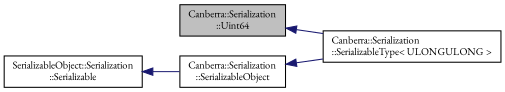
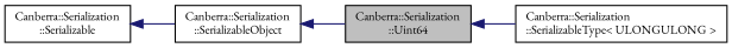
  digraph {
    fontname="EB Garamond"
    rankdir=LR
    node [color=black fillcolor=white fontname="EB Garamond" fontsize=10 shape=record style=filled]
    edge [color=midnightblue dir=back fontname="EB Garamond" fontsize=10 labelfontname=Helvetica labelfontsize=10 style=solid]
    n1 [fillcolor=grey75 fontcolor=black height=0.2 label="Canberra::Serialization\l::Uint64" width=0.4]
    n2 [height=0.2 label="Canberra::Serialization\l::SerializableType\< ULONGULONG \>" width=0.4]
    n3 [height=0.2 label="Canberra::Serialization\l::SerializableObject" width=0.4]
-   n4 [height=0.2 label="SerializableObject::Serialization\l::Serializable" width=0.4]
+   n4 [height=0.2 label="Canberra::Serialization\l::Serializable" width=0.4]
    n1 -> n2
-   n3 -> n2
+   n3 -> n1
    n4 -> n3
  }
